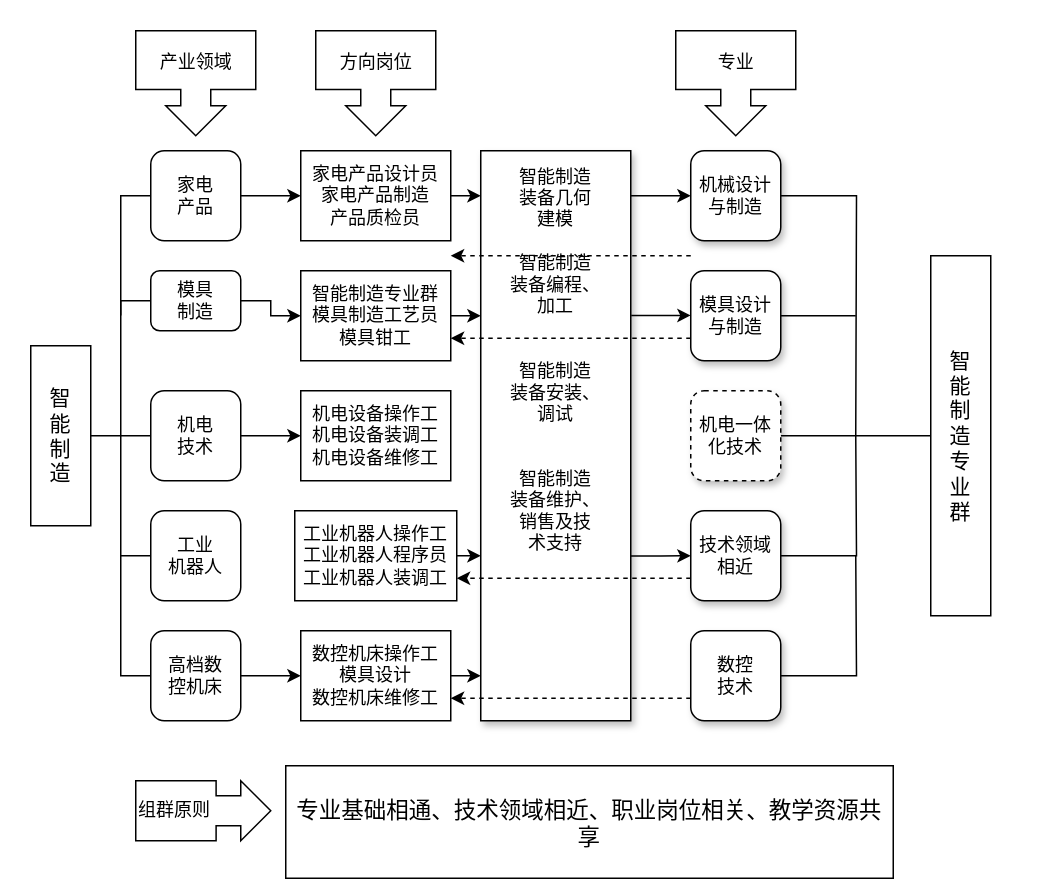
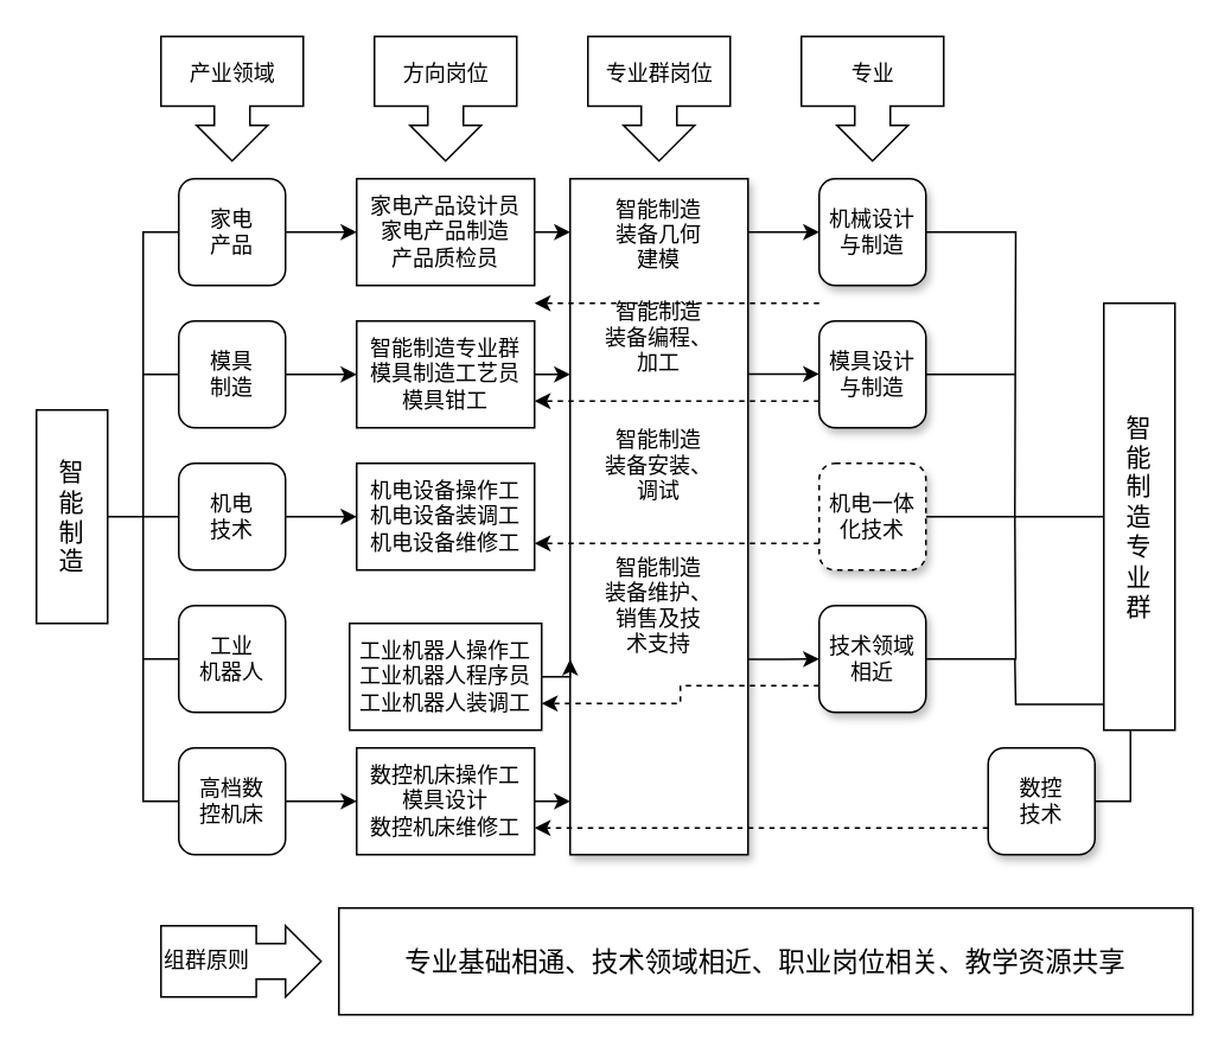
  <mxCell id="0" />
  <mxCell id="1" parent="0" />
  <mxCell id="2" value="产业领域&lt;br&gt;&amp;nbsp;&lt;br&gt;&amp;nbsp;" style="html=1;shadow=0;dashed=0;align=center;verticalAlign=middle;shape=mxgraph.arrows2.calloutArrow;dy=10;dx=20;notch=39.24;arrowHead=10;direction=south;" parent="1" vertex="1"><mxGeometry x="90" y="20" width="80" height="70" as="geometry" /></mxCell>
  <mxCell id="3" value="方向岗位&lt;br&gt;&amp;nbsp;&lt;br&gt;&amp;nbsp;" style="html=1;shadow=0;dashed=0;align=center;verticalAlign=middle;shape=mxgraph.arrows2.calloutArrow;dy=10;dx=20;notch=39.24;arrowHead=10;direction=south;" parent="1" vertex="1"><mxGeometry x="210" y="20" width="80" height="70" as="geometry" /></mxCell>
+ <mxCell id="4" value="专业群岗位&lt;br&gt;&amp;nbsp;&lt;br&gt;&amp;nbsp;" style="html=1;shadow=0;dashed=0;align=center;verticalAlign=middle;shape=mxgraph.arrows2.calloutArrow;dy=10;dx=20;notch=39.24;arrowHead=10;direction=south;" parent="1" vertex="1"><mxGeometry x="330" y="20" width="80" height="70" as="geometry" /></mxCell>
  <mxCell id="5" value="专业&lt;br&gt;&amp;nbsp;&lt;br&gt;&amp;nbsp;" style="html=1;shadow=0;dashed=0;align=center;verticalAlign=middle;shape=mxgraph.arrows2.calloutArrow;dy=10;dx=20;notch=39.24;arrowHead=10;direction=south;" parent="1" vertex="1"><mxGeometry x="450" y="20" width="80" height="70" as="geometry" /></mxCell>
  <mxCell id="6" style="edgeStyle=orthogonalEdgeStyle;orthogonalLoop=1;jettySize=auto;html=1;exitX=1;exitY=0.5;exitDx=0;exitDy=0;entryX=0;entryY=0.5;entryDx=0;entryDy=0;strokeWidth=1;rounded=0;jumpStyle=none;shadow=0;comic=0;" parent="1" source="8" target="15" edge="1"><mxGeometry relative="1" as="geometry" /></mxCell>
  <mxCell id="7" style="edgeStyle=orthogonalEdgeStyle;rounded=0;comic=0;jumpStyle=none;orthogonalLoop=1;jettySize=auto;html=1;exitX=0;exitY=0.5;exitDx=0;exitDy=0;shadow=0;endArrow=none;endFill=0;strokeWidth=1;fontSize=14;" parent="1" source="8" edge="1"><mxGeometry relative="1" as="geometry"><mxPoint x="80" y="290" as="targetPoint" /></mxGeometry></mxCell>
  <mxCell id="8" value="家电&lt;br&gt;产品" style="rounded=1;whiteSpace=wrap;html=1;" parent="1" vertex="1"><mxGeometry x="100" y="100" width="60" height="60" as="geometry" /></mxCell>
  <mxCell id="9" style="edgeStyle=orthogonalEdgeStyle;rounded=0;comic=0;jumpStyle=none;orthogonalLoop=1;jettySize=auto;html=1;exitX=1;exitY=0.5;exitDx=0;exitDy=0;shadow=0;strokeWidth=1;" parent="1" source="11" target="23" edge="1"><mxGeometry relative="1" as="geometry" /></mxCell>
  <mxCell id="10" style="edgeStyle=orthogonalEdgeStyle;rounded=0;comic=0;jumpStyle=none;orthogonalLoop=1;jettySize=auto;html=1;exitX=0;exitY=0.5;exitDx=0;exitDy=0;shadow=0;endArrow=none;endFill=0;strokeWidth=1;fontSize=14;" parent="1" source="11" edge="1"><mxGeometry relative="1" as="geometry"><mxPoint x="80" y="209.833" as="targetPoint" /></mxGeometry></mxCell>
- <mxCell id="11" value="模具&lt;br&gt;制造" style="rounded=1;whiteSpace=wrap;html=1;" parent="1" vertex="1"><mxGeometry x="100" y="180" width="60" height="40" as="geometry" /></mxCell>
+ <mxCell id="11" value="模具&lt;br&gt;制造" style="rounded=1;whiteSpace=wrap;html=1;" parent="1" vertex="1"><mxGeometry x="100" y="180" width="60" height="60" as="geometry" /></mxCell>
  <mxCell id="12" style="edgeStyle=orthogonalEdgeStyle;rounded=0;comic=0;jumpStyle=none;orthogonalLoop=1;jettySize=auto;html=1;exitX=1;exitY=0.5;exitDx=0;exitDy=0;entryX=0;entryY=0.5;entryDx=0;entryDy=0;shadow=0;strokeWidth=1;" parent="1" source="13" target="24" edge="1"><mxGeometry relative="1" as="geometry" /></mxCell>
  <mxCell id="13" value="机电&lt;br&gt;技术" style="rounded=1;whiteSpace=wrap;html=1;" parent="1" vertex="1"><mxGeometry x="100" y="260" width="60" height="60" as="geometry" /></mxCell>
  <mxCell id="14" style="edgeStyle=orthogonalEdgeStyle;rounded=0;comic=0;jumpStyle=none;orthogonalLoop=1;jettySize=auto;html=1;exitX=1;exitY=0.5;exitDx=0;exitDy=0;shadow=0;strokeWidth=1;entryX=0;entryY=0.079;entryDx=0;entryDy=0;entryPerimeter=0;" parent="1" source="15" target="16" edge="1"><mxGeometry relative="1" as="geometry"><mxPoint x="310" y="130.19" as="targetPoint" /></mxGeometry></mxCell>
  <mxCell id="15" value="家电产品设计员&lt;br&gt;家电产品制造&lt;br&gt;产品质检员" style="rounded=0;whiteSpace=wrap;html=1;" parent="1" vertex="1"><mxGeometry x="200" y="100" width="100" height="60" as="geometry" /></mxCell>
  <mxCell id="16" value="智能制造&lt;br&gt;装备几何&lt;br&gt;建模&lt;br&gt;&lt;br&gt;智能制造&lt;br&gt;装备编程、&lt;br&gt;加工&lt;br&gt;&lt;br&gt;&lt;br&gt;智能制造&lt;br&gt;装备安装、&lt;br&gt;调试&lt;br&gt;&lt;br&gt;&lt;br&gt;智能制造&lt;br&gt;装备维护、&lt;br&gt;销售及技&lt;br&gt;术支持&lt;br&gt;&lt;br&gt;&lt;br&gt;&amp;nbsp;&lt;br&gt;&amp;nbsp;&lt;br&gt;&amp;nbsp;&lt;br&gt;&amp;nbsp;&lt;br&gt;&amp;nbsp;&lt;br&gt;" style="rounded=0;whiteSpace=wrap;html=1;shadow=1;" parent="1" vertex="1"><mxGeometry x="320" y="100" width="100" height="380" as="geometry" /></mxCell>
  <mxCell id="17" style="edgeStyle=orthogonalEdgeStyle;rounded=0;comic=0;jumpStyle=none;orthogonalLoop=1;jettySize=auto;html=1;exitX=0;exitY=0.5;exitDx=0;exitDy=0;shadow=0;endArrow=none;endFill=0;strokeWidth=1;fontSize=14;" parent="1" source="18" edge="1"><mxGeometry relative="1" as="geometry"><mxPoint x="80" y="290" as="targetPoint" /></mxGeometry></mxCell>
  <mxCell id="18" value="工业&lt;br&gt;机器人" style="rounded=1;whiteSpace=wrap;html=1;" parent="1" vertex="1"><mxGeometry x="100" y="340" width="60" height="60" as="geometry" /></mxCell>
  <mxCell id="19" style="edgeStyle=orthogonalEdgeStyle;rounded=0;comic=0;jumpStyle=none;orthogonalLoop=1;jettySize=auto;html=1;exitX=1;exitY=0.5;exitDx=0;exitDy=0;entryX=0;entryY=0.5;entryDx=0;entryDy=0;shadow=0;strokeWidth=1;" parent="1" source="21" target="45" edge="1"><mxGeometry relative="1" as="geometry" /></mxCell>
  <mxCell id="20" style="edgeStyle=orthogonalEdgeStyle;rounded=0;comic=0;jumpStyle=none;orthogonalLoop=1;jettySize=auto;html=1;exitX=0;exitY=0.5;exitDx=0;exitDy=0;shadow=0;endArrow=none;endFill=0;strokeWidth=1;fontSize=14;" parent="1" source="21" edge="1"><mxGeometry relative="1" as="geometry"><mxPoint x="80" y="370" as="targetPoint" /></mxGeometry></mxCell>
  <mxCell id="21" value="高档数&lt;br&gt;控机床" style="rounded=1;whiteSpace=wrap;html=1;" parent="1" vertex="1"><mxGeometry x="100" y="420" width="60" height="60" as="geometry" /></mxCell>
  <mxCell id="22" style="edgeStyle=orthogonalEdgeStyle;rounded=0;comic=0;jumpStyle=none;orthogonalLoop=1;jettySize=auto;html=1;exitX=1;exitY=0.5;exitDx=0;exitDy=0;entryX=0;entryY=0.29;entryDx=0;entryDy=0;entryPerimeter=0;shadow=0;strokeWidth=1;" parent="1" source="23" target="16" edge="1"><mxGeometry relative="1" as="geometry" /></mxCell>
  <mxCell id="23" value="智能制造专业群&lt;br&gt;模具制造工艺员&lt;br&gt;模具钳工" style="rounded=0;whiteSpace=wrap;html=1;" parent="1" vertex="1"><mxGeometry x="200" y="180" width="100" height="60" as="geometry" /></mxCell>
  <mxCell id="24" value="机电设备操作工&lt;br&gt;机电设备装调工&lt;br&gt;机电设备维修工" style="rounded=0;whiteSpace=wrap;html=1;" parent="1" vertex="1"><mxGeometry x="200" y="260" width="100" height="60" as="geometry" /></mxCell>
  <mxCell id="25" style="edgeStyle=orthogonalEdgeStyle;rounded=0;comic=0;jumpStyle=none;orthogonalLoop=1;jettySize=auto;html=1;exitX=1;exitY=0.079;exitDx=0;exitDy=0;entryX=0;entryY=0.5;entryDx=0;entryDy=0;shadow=0;strokeWidth=1;exitPerimeter=0;" parent="1" source="16" target="27" edge="1"><mxGeometry relative="1" as="geometry" /></mxCell>
  <mxCell id="26" style="edgeStyle=orthogonalEdgeStyle;rounded=0;comic=0;jumpStyle=none;orthogonalLoop=1;jettySize=auto;html=1;exitX=1;exitY=0.5;exitDx=0;exitDy=0;shadow=0;strokeWidth=1;endArrow=none;endFill=0;" parent="1" source="27" edge="1"><mxGeometry relative="1" as="geometry"><mxPoint x="570" y="290" as="targetPoint" /></mxGeometry></mxCell>
  <mxCell id="27" value="机械设计&lt;br&gt;与制造" style="rounded=1;whiteSpace=wrap;html=1;shadow=1;" parent="1" vertex="1"><mxGeometry x="460" y="100" width="60" height="60" as="geometry" /></mxCell>
  <mxCell id="28" style="edgeStyle=orthogonalEdgeStyle;rounded=0;comic=0;jumpStyle=none;orthogonalLoop=1;jettySize=auto;html=1;exitX=0;exitY=0.75;exitDx=0;exitDy=0;entryX=1;entryY=0.75;entryDx=0;entryDy=0;shadow=0;dashed=1;strokeWidth=1;" parent="1" source="31" target="23" edge="1"><mxGeometry relative="1" as="geometry" /></mxCell>
  <mxCell id="29" style="edgeStyle=orthogonalEdgeStyle;rounded=0;comic=0;jumpStyle=none;orthogonalLoop=1;jettySize=auto;html=1;exitX=1.003;exitY=0.289;exitDx=0;exitDy=0;entryX=0;entryY=0.5;entryDx=0;entryDy=0;shadow=0;strokeWidth=1;exitPerimeter=0;" parent="1" source="16" target="31" edge="1"><mxGeometry relative="1" as="geometry" /></mxCell>
  <mxCell id="30" style="edgeStyle=orthogonalEdgeStyle;rounded=0;comic=0;jumpStyle=none;orthogonalLoop=1;jettySize=auto;html=1;exitX=1;exitY=0.5;exitDx=0;exitDy=0;shadow=0;endArrow=none;endFill=0;strokeWidth=1;" parent="1" source="31" edge="1"><mxGeometry relative="1" as="geometry"><mxPoint x="570" y="210" as="targetPoint" /></mxGeometry></mxCell>
  <mxCell id="31" value="模具设计&lt;br&gt;与制造" style="rounded=1;whiteSpace=wrap;html=1;shadow=1;" parent="1" vertex="1"><mxGeometry x="460" y="180" width="60" height="60" as="geometry" /></mxCell>
+ <mxCell id="32" style="edgeStyle=orthogonalEdgeStyle;rounded=0;comic=0;jumpStyle=none;orthogonalLoop=1;jettySize=auto;html=1;exitX=0;exitY=0.75;exitDx=0;exitDy=0;entryX=1;entryY=0.75;entryDx=0;entryDy=0;shadow=0;dashed=1;strokeWidth=1;" parent="1" source="34" target="24" edge="1"><mxGeometry relative="1" as="geometry" /></mxCell>
  <mxCell id="33" style="edgeStyle=orthogonalEdgeStyle;rounded=0;comic=0;jumpStyle=none;orthogonalLoop=1;jettySize=auto;html=1;exitX=1;exitY=0.5;exitDx=0;exitDy=0;entryX=0;entryY=0.5;entryDx=0;entryDy=0;shadow=0;endArrow=none;endFill=0;strokeWidth=1;" parent="1" source="34" target="47" edge="1"><mxGeometry relative="1" as="geometry" /></mxCell>
  <mxCell id="34" value="机电一体化技术" style="rounded=1;whiteSpace=wrap;html=1;shadow=1;dashed=1;" parent="1" vertex="1"><mxGeometry x="460" y="260" width="60" height="60" as="geometry" /></mxCell>
  <mxCell id="35" style="edgeStyle=orthogonalEdgeStyle;rounded=0;comic=0;jumpStyle=none;orthogonalLoop=1;jettySize=auto;html=1;exitX=0;exitY=0.75;exitDx=0;exitDy=0;entryX=1;entryY=0.75;entryDx=0;entryDy=0;shadow=0;strokeWidth=1;dashed=1;" parent="1" source="38" target="43" edge="1"><mxGeometry relative="1" as="geometry" /></mxCell>
  <mxCell id="36" style="edgeStyle=orthogonalEdgeStyle;rounded=0;comic=0;jumpStyle=none;orthogonalLoop=1;jettySize=auto;html=1;exitX=1;exitY=0.711;exitDx=0;exitDy=0;entryX=0;entryY=0.5;entryDx=0;entryDy=0;shadow=0;strokeWidth=1;exitPerimeter=0;" parent="1" source="16" target="38" edge="1"><mxGeometry relative="1" as="geometry" /></mxCell>
  <mxCell id="37" style="edgeStyle=orthogonalEdgeStyle;rounded=0;comic=0;jumpStyle=none;orthogonalLoop=1;jettySize=auto;html=1;exitX=1;exitY=0.5;exitDx=0;exitDy=0;shadow=0;endArrow=none;endFill=0;strokeWidth=1;" parent="1" source="38" edge="1"><mxGeometry relative="1" as="geometry"><mxPoint x="570" y="290" as="targetPoint" /></mxGeometry></mxCell>
  <mxCell id="38" value="技术领域相近" style="rounded=1;whiteSpace=wrap;html=1;shadow=1;" parent="1" vertex="1"><mxGeometry x="460" y="340" width="60" height="60" as="geometry" /></mxCell>
  <mxCell id="39" style="edgeStyle=orthogonalEdgeStyle;rounded=0;comic=0;jumpStyle=none;orthogonalLoop=1;jettySize=auto;html=1;exitX=0;exitY=0.75;exitDx=0;exitDy=0;entryX=1;entryY=0.75;entryDx=0;entryDy=0;shadow=0;strokeWidth=1;dashed=1;" parent="1" source="41" target="45" edge="1"><mxGeometry relative="1" as="geometry" /></mxCell>
  <mxCell id="40" style="edgeStyle=orthogonalEdgeStyle;rounded=0;comic=0;jumpStyle=none;orthogonalLoop=1;jettySize=auto;html=1;exitX=1;exitY=0.5;exitDx=0;exitDy=0;shadow=0;endArrow=none;endFill=0;strokeWidth=1;" parent="1" source="41" edge="1"><mxGeometry relative="1" as="geometry"><mxPoint x="570" y="370" as="targetPoint" /></mxGeometry></mxCell>
- <mxCell id="41" value="数控&lt;br&gt;技术" style="rounded=1;whiteSpace=wrap;html=1;shadow=1;" parent="1" vertex="1"><mxGeometry x="460" y="420" width="60" height="60" as="geometry" /></mxCell>
+ <mxCell id="41" value="数控&lt;br&gt;技术" style="rounded=1;whiteSpace=wrap;html=1;shadow=1;" parent="1" vertex="1"><mxGeometry x="555" y="420" width="60" height="60" as="geometry" /></mxCell>
  <mxCell id="42" style="edgeStyle=orthogonalEdgeStyle;rounded=0;comic=0;jumpStyle=none;orthogonalLoop=1;jettySize=auto;html=1;exitX=1;exitY=0.5;exitDx=0;exitDy=0;entryX=0;entryY=0.711;entryDx=0;entryDy=0;entryPerimeter=0;shadow=0;endArrow=classic;endFill=1;strokeWidth=1;" parent="1" source="43" target="16" edge="1"><mxGeometry relative="1" as="geometry" /></mxCell>
- <mxCell id="43" value="工业机器人操作工&lt;br&gt;工业机器人程序员&lt;br&gt;工业机器人装调工" style="rounded=0;whiteSpace=wrap;html=1;" parent="1" vertex="1"><mxGeometry x="196" y="340" width="108" height="60" as="geometry" /></mxCell>
+ <mxCell id="43" value="工业机器人操作工&lt;br&gt;工业机器人程序员&lt;br&gt;工业机器人装调工" style="rounded=0;whiteSpace=wrap;html=1;" parent="1" vertex="1"><mxGeometry x="196" y="350" width="108" height="60" as="geometry" /></mxCell>
  <mxCell id="44" style="edgeStyle=orthogonalEdgeStyle;rounded=0;comic=0;jumpStyle=none;orthogonalLoop=1;jettySize=auto;html=1;exitX=1;exitY=0.5;exitDx=0;exitDy=0;entryX=0;entryY=0.922;entryDx=0;entryDy=0;entryPerimeter=0;shadow=0;strokeWidth=1;" parent="1" source="45" target="16" edge="1"><mxGeometry relative="1" as="geometry" /></mxCell>
  <mxCell id="45" value="数控机床操作工&lt;br&gt;模具设计&lt;br&gt;数控机床维修工" style="rounded=0;whiteSpace=wrap;html=1;" parent="1" vertex="1"><mxGeometry x="200" y="420" width="100" height="60" as="geometry" /></mxCell>
  <mxCell id="46" style="edgeStyle=orthogonalEdgeStyle;rounded=0;comic=0;jumpStyle=none;orthogonalLoop=1;jettySize=auto;html=1;exitX=0;exitY=0.75;exitDx=0;exitDy=0;entryX=1;entryY=0.75;entryDx=0;entryDy=0;shadow=0;dashed=1;strokeWidth=1;" parent="1" edge="1"><mxGeometry relative="1" as="geometry"><mxPoint x="460" y="170" as="sourcePoint" /><mxPoint x="300" y="170" as="targetPoint" /></mxGeometry></mxCell>
  <mxCell id="47" value="智&lt;br style=&quot;font-size: 14px;&quot;&gt;能&lt;br style=&quot;font-size: 14px;&quot;&gt;制&lt;br style=&quot;font-size: 14px;&quot;&gt;造&lt;br style=&quot;font-size: 14px;&quot;&gt;专&lt;br style=&quot;font-size: 14px;&quot;&gt;业&lt;br style=&quot;font-size: 14px;&quot;&gt;群" style="rounded=0;whiteSpace=wrap;html=1;fontSize=14;" parent="1" vertex="1"><mxGeometry x="620" y="170" width="40" height="240" as="geometry" /></mxCell>
  <mxCell id="48" value="组群原则" style="html=1;shadow=0;dashed=0;align=left;verticalAlign=middle;shape=mxgraph.arrows2.calloutArrow;dy=10;dx=20;notch=53.57;arrowHead=10;direction=east;" parent="1" vertex="1"><mxGeometry x="90" y="520" width="90" height="40" as="geometry" /></mxCell>
- <mxCell id="49" value="专业基础相通、技术领域相近、职业岗位相关、教学资源共享" style="rounded=0;whiteSpace=wrap;html=1;fontSize=15;" parent="1" vertex="1"><mxGeometry x="190" y="510" width="405" height="75" as="geometry" /></mxCell>
+ <mxCell id="49" value="专业基础相通、技术领域相近、职业岗位相关、教学资源共享" style="rounded=0;whiteSpace=wrap;html=1;fontSize=15;" parent="1" vertex="1"><mxGeometry x="190" y="510" width="480" height="60" as="geometry" /></mxCell>
  <mxCell id="50" style="edgeStyle=orthogonalEdgeStyle;rounded=0;comic=0;jumpStyle=none;orthogonalLoop=1;jettySize=auto;html=1;exitX=1;exitY=0.5;exitDx=0;exitDy=0;entryX=0;entryY=0.5;entryDx=0;entryDy=0;shadow=0;endArrow=none;endFill=0;strokeWidth=1;fontSize=14;" parent="1" source="51" target="13" edge="1"><mxGeometry relative="1" as="geometry" /></mxCell>
  <mxCell id="51" value="智&lt;br style=&quot;font-size: 14px&quot;&gt;能&lt;br style=&quot;font-size: 14px&quot;&gt;制&lt;br style=&quot;font-size: 14px&quot;&gt;造" style="rounded=0;whiteSpace=wrap;html=1;fontSize=14;" parent="1" vertex="1"><mxGeometry x="20" y="230" width="40" height="120" as="geometry" /></mxCell>
